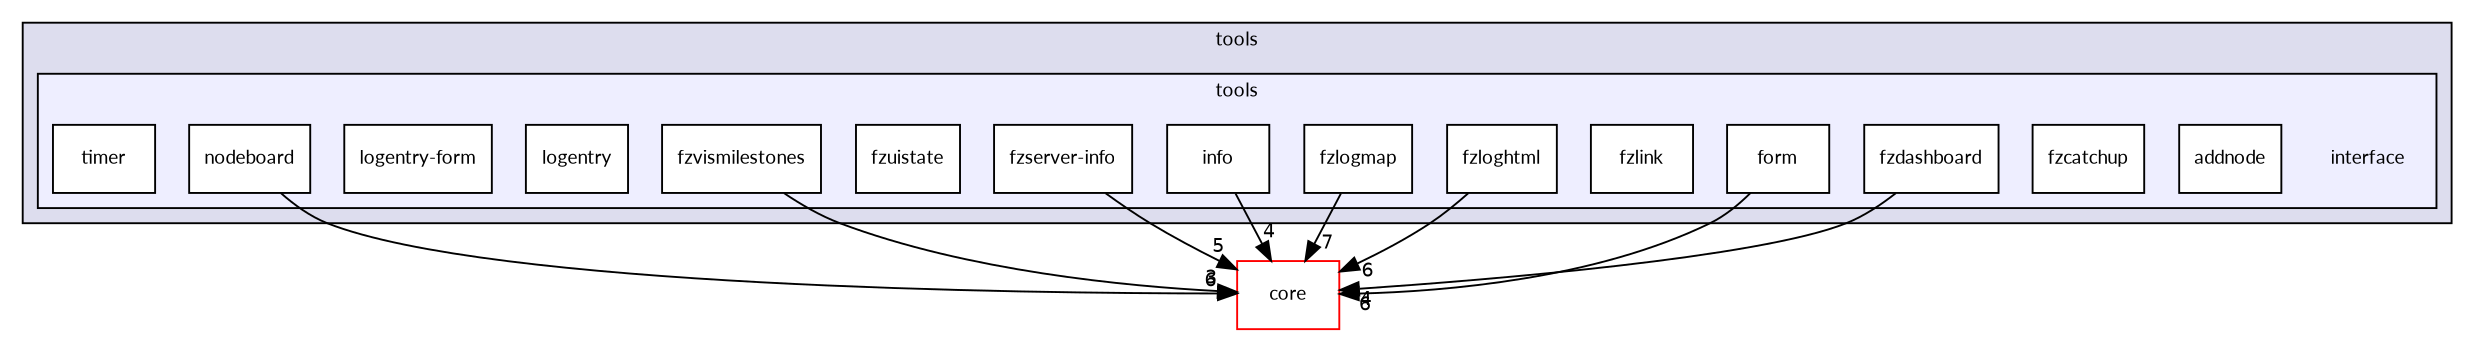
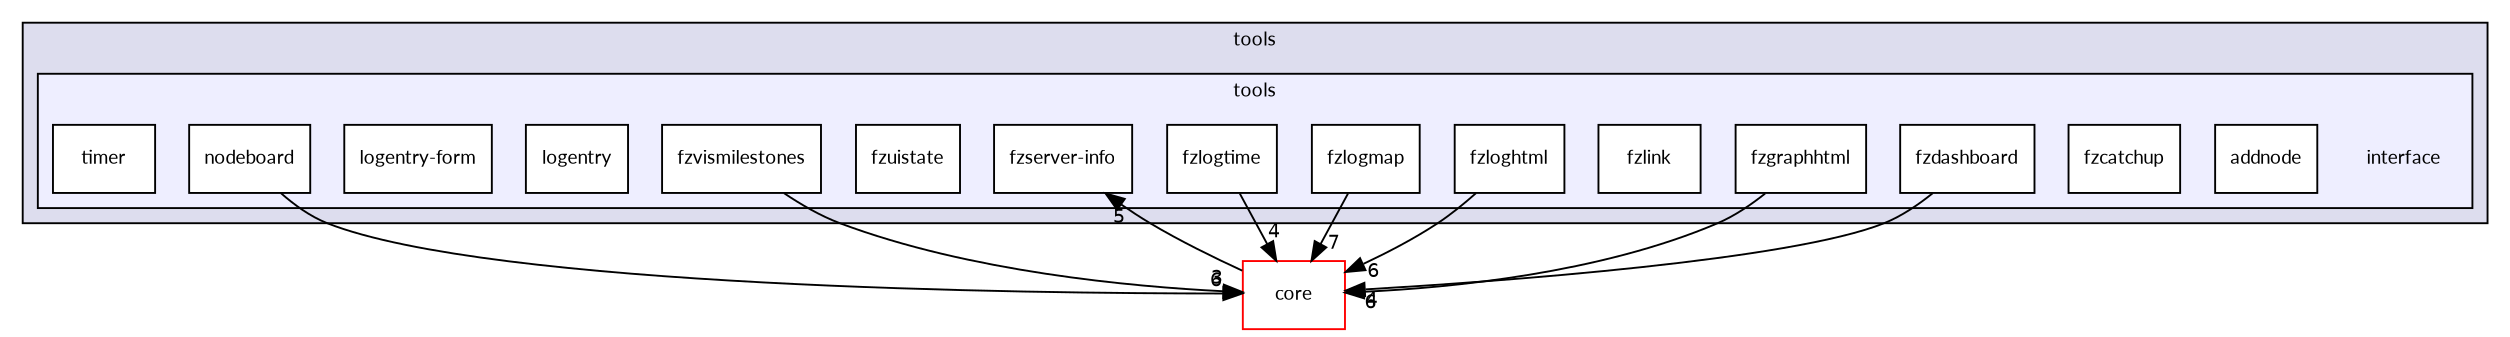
  digraph {
    compound=true
    fontname=Lato
    node [fontname=Lato fontsize=10 shape=box fillcolor=white style=filled]
    edge [headlabel=6 labeldistance=1.5 labelfontname=Helvetica labelfontsize=10 fontname=Lato]
    n1 [label=interface shape=plaintext fillcolor="" style=""]
    n2 [label=addnode]
    n3 [label=fzcatchup]
    n4 [label=fzdashboard]
-   n5 [label=form]
+   n5 [label=fzgraphhtml]
    n6 [label=fzlink]
    n7 [label=fzloghtml]
    n8 [label=fzlogmap]
-   n9 [label=info]
+   n9 [label=fzlogtime]
    n10 [label="fzserver-info"]
    n11 [label=fzuistate]
    n12 [label=fzvismilestones]
    n13 [label=logentry]
    n14 [label="logentry-form"]
    n15 [label=nodeboard]
    n16 [label=timer]
    n17 [color=red label=core]
    subgraph cluster_1 {
      bgcolor="#ddddee"
      fontsize=10
      label=tools
      pencolor=black
      subgraph cluster_2 {
        bgcolor="#eeeeff"
        fontsize=10
        pencolor=black
        n1
        n2
        n3
        n4
        n5
        n6
        n7
        n8
        n9
        n10
        n11
        n12
        n13
        n14
        n15
        n16
      }
    }
    n4 -> n17 [headlabel=4]
    n5 -> n17
    n7 -> n17
    n8 -> n17 [headlabel=7]
    n9 -> n17 [headlabel=4]
-   n10 -> n17 [headlabel=5]
+   n17 -> n10 [headlabel=5]
    n12 -> n17 [headlabel=3]
    n15 -> n17
  }
